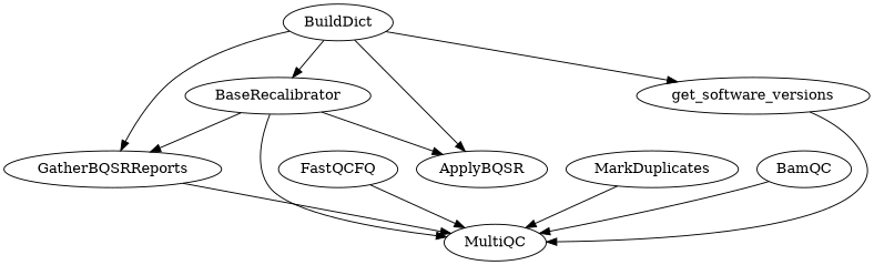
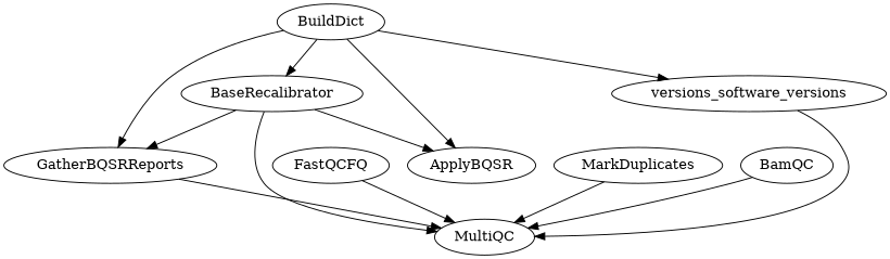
  strict digraph {
-   get_software_versions
+   get_software_versions [label=versions_software_versions]
    MultiQC
    BuildDict
    BaseRecalibrator
    GatherBQSRReports
    ApplyBQSR
    FastQCFQ
    MarkDuplicates
    BamQC
    get_software_versions -> MultiQC
    BuildDict -> get_software_versions
    BuildDict -> BaseRecalibrator
    BuildDict -> GatherBQSRReports
    BuildDict -> ApplyBQSR
    BaseRecalibrator -> MultiQC
    BaseRecalibrator -> GatherBQSRReports
    BaseRecalibrator -> ApplyBQSR
    GatherBQSRReports -> MultiQC
    FastQCFQ -> MultiQC
    MarkDuplicates -> MultiQC
    BamQC -> MultiQC
  }
